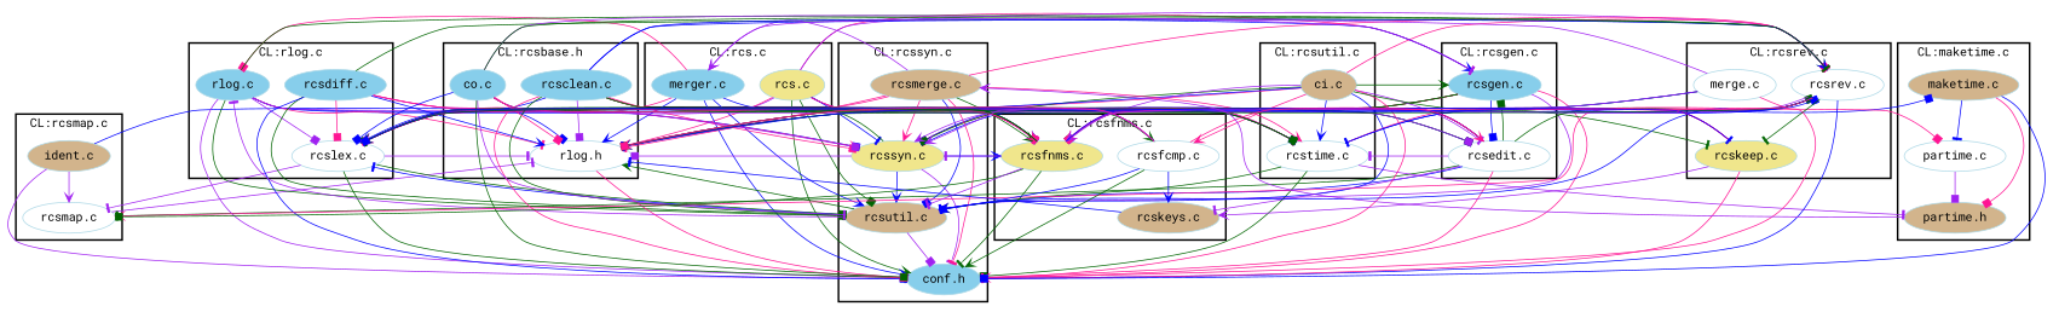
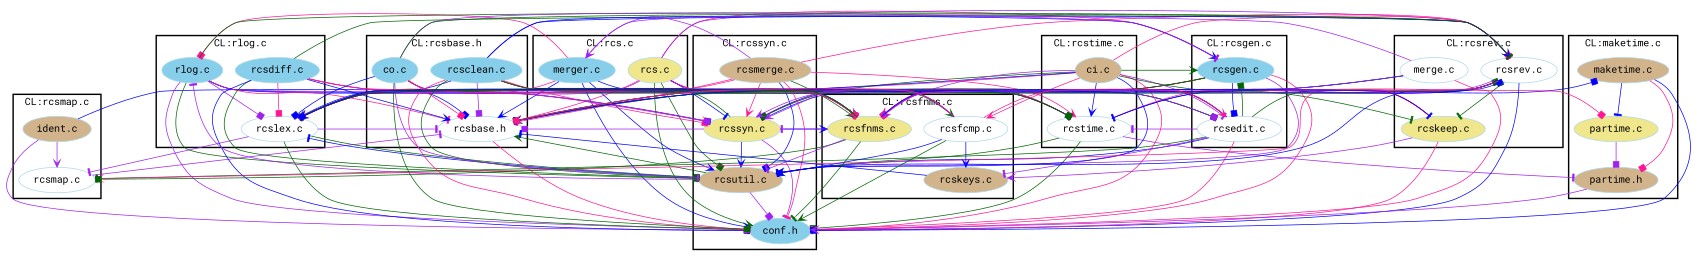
  digraph {
    fontname="Roboto Mono"
    node [color=lightblue fillcolor=white fontcolor=black fontname="Roboto Mono" shape=ellipse style=filled]
    edge [arrowhead=tee color=deeppink font=6 fontname="Roboto Mono"]
    n1 [label="rcsmap.c"]
    n2 [fillcolor=tan label="ident.c"]
    n3 [fillcolor=skyblue label="rcsgen.c"]
    n4 [label="rcsedit.c"]
    n5 [fillcolor=khaki label="rcs.c"]
    n6 [fillcolor=skyblue label="merger.c"]
    n7 [fillcolor=skyblue label="rlog.c"]
    n8 [label="rcslex.c"]
    n9 [fillcolor=skyblue label="rcsdiff.c"]
    n10 [label="rcstime.c"]
    n11 [fillcolor=tan label="ci.c"]
    n12 [fillcolor=khaki label="rcssyn.c"]
    n13 [fillcolor=tan label="rcsutil.c"]
    n14 [fillcolor=skyblue label="conf.h"]
    n15 [fillcolor=tan label="rcsmerge.c"]
-   n16 [label="rlog.h"]
+   n16 [label="rcsbase.h"]
    n17 [fillcolor=skyblue label="rcsclean.c"]
    n18 [fillcolor=skyblue label="co.c"]
    n19 [label="rcsrev.c"]
    n20 [fillcolor=khaki label="rcskeep.c"]
    n21 [label="merge.c"]
    n22 [fillcolor=khaki label="rcsfnms.c"]
    n23 [label="rcsfcmp.c"]
    n24 [fillcolor=tan label="rcskeys.c"]
    n25 [fillcolor=tan label="maketime.c"]
-   n26 [label="partime.c"]
+   n26 [fillcolor=khaki label="partime.c"]
    n27 [fillcolor=tan label="partime.h"]
    subgraph cluster_1 {
      color=black
      label="CL:rcsmap.c"
      style=bold
      n1
      n2
    }
    subgraph cluster_2 {
      color=black
      label="CL:rcsgen.c"
      style=bold
      n3
      n4
    }
    subgraph cluster_3 {
      color=black
      label="CL:rcs.c"
      style=bold
      n5
      n6
    }
    subgraph cluster_4 {
      color=black
      label="CL:rlog.c"
      style=bold
      n7
      n8
      n9
    }
    subgraph cluster_5 {
      color=black
-     label="CL:rcsutil.c"
+     label="CL:rcstime.c"
      style=bold
      n10
      n11
    }
    subgraph cluster_6 {
      color=black
      label="CL:rcssyn.c"
      style=bold
      n12
      n13
      n14
      n15
    }
    subgraph cluster_7 {
      color=black
      label="CL:rcsbase.h"
      style=bold
      n16
      n17
      n18
    }
    subgraph cluster_8 {
      color=black
      label="CL:rcsrev.c"
      style=bold
      n19
      n20
      n21
    }
    subgraph cluster_9 {
      color=black
      label="CL:rcsfnms.c"
      style=bold
      n22
      n23
      n24
    }
    subgraph cluster_10 {
      color=black
      label="CL:maketime.c"
      style=bold
      n25
      n26
      n27
    }
    n1 -> n16 [color=purple]
    n2 -> n1 [arrowhead=vee color=purple]
    n2 -> n14 [color=purple]
    n2 -> n16 [arrowhead=box color=blue]
    n3 -> n4 [arrowhead=box color=blue]
    n3 -> n8 [arrowhead=box]
    n3 -> n12
    n3 -> n13 [arrowhead=vee color=purple]
    n3 -> n14
    n3 -> n16 [arrowhead=vee color=darkgreen]
    n3 -> n22 [arrowhead=box color=darkgreen]
    n4 -> n1 [color=darkgreen]
    n4 -> n3 [arrowhead=box color=darkgreen]
    n4 -> n8 [color=darkgreen]
    n4 -> n10 [color=purple]
    n4 -> n12 [arrowhead=box color=blue]
    n4 -> n13 [color=blue]
    n4 -> n14
    n4 -> n16 [arrowhead=vee color=blue]
    n4 -> n19 [arrowhead=box color=darkgreen]
    n4 -> n22 [arrowhead=vee]
    n4 -> n24 [color=purple]
    n5 -> n3
    n5 -> n4 [arrowhead=box color=blue]
    n5 -> n8 [color=purple]
    n5 -> n10
    n5 -> n12 [color=blue]
    n5 -> n13 [arrowhead=box color=darkgreen]
    n5 -> n14 [arrowhead=vee color=darkgreen]
    n5 -> n16 [arrowhead=vee]
    n5 -> n19 [arrowhead=box color=purple]
    n5 -> n22 [arrowhead=box]
    n6 -> n7 [arrowhead=box]
    n6 -> n8 [arrowhead=box]
    n6 -> n13 [arrowhead=vee color=blue]
    n6 -> n14 [arrowhead=vee color=blue]
    n6 -> n16 [arrowhead=vee color=blue]
    n6 -> n22 [arrowhead=box color=blue]
    n7 -> n8 [arrowhead=box color=purple]
    n7 -> n10 [arrowhead=box color=blue]
    n7 -> n12 [arrowhead=box color=blue]
    n7 -> n13 [arrowhead=box color=darkgreen]
    n7 -> n14 [arrowhead=box color=purple]
    n7 -> n16
    n7 -> n19 [arrowhead=vee color=darkgreen]
    n7 -> n22 [color=purple]
    n8 -> n1 [color=purple]
    n8 -> n13 [arrowhead=box color=darkgreen]
    n8 -> n14 [color=darkgreen]
    n8 -> n16 [color=purple]
    n8 -> n22 [arrowhead=vee color=blue]
    n9 -> n8 [arrowhead=box]
    n9 -> n10 [color=purple]
    n9 -> n12 [arrowhead=vee]
    n9 -> n13 [color=darkgreen]
    n9 -> n14 [arrowhead=box color=blue]
    n9 -> n16 [arrowhead=vee color=blue]
    n9 -> n19 [color=darkgreen]
    n9 -> n22 [arrowhead=box]
    n10 -> n8 [arrowhead=vee color=purple]
    n10 -> n13 [arrowhead=vee color=darkgreen]
    n10 -> n14 [arrowhead=box color=darkgreen]
    n10 -> n16
    n10 -> n25 [arrowhead=box color=blue]
    n10 -> n26 [arrowhead=box]
    n10 -> n27 [color=purple]
    n11 -> n3 [arrowhead=vee color=darkgreen]
    n11 -> n4 [color=purple]
    n11 -> n8 [arrowhead=vee]
    n11 -> n10 [arrowhead=vee color=blue]
    n11 -> n12 [arrowhead=box color=darkgreen]
    n11 -> n13 [arrowhead=vee color=blue]
    n11 -> n14
    n11 -> n16 [color=blue]
    n11 -> n19
    n11 -> n20 [color=darkgreen]
    n11 -> n22 [arrowhead=box color=purple]
    n11 -> n23 [arrowhead=vee]
    n12 -> n8 [color=darkgreen]
    n12 -> n13 [arrowhead=vee color=blue]
    n12 -> n14 [color=purple]
    n12 -> n16 [arrowhead=box color=purple]
    n12 -> n19 [arrowhead=box color=blue]
    n12 -> n22 [arrowhead=vee color=blue]
    n13 -> n7 [color=purple]
    n13 -> n8 [color=blue]
    n13 -> n14 [arrowhead=box color=purple]
    n13 -> n16 [arrowhead=vee color=darkgreen]
    n15 -> n6 [arrowhead=vee color=purple]
    n15 -> n8 [arrowhead=vee]
    n15 -> n10 [arrowhead=vee]
    n15 -> n12 [arrowhead=vee]
    n15 -> n13 [arrowhead=box color=blue]
    n15 -> n14
    n15 -> n16
    n15 -> n19 [arrowhead=box]
    n15 -> n22 [arrowhead=vee color=darkgreen]
    n16 -> n14 [arrowhead=box]
    n17 -> n3 [arrowhead=vee color=blue]
    n17 -> n4 [arrowhead=box color=darkgreen]
    n17 -> n8 [arrowhead=vee color=blue]
    n17 -> n10 [arrowhead=box color=darkgreen]
    n17 -> n12 [arrowhead=box]
    n17 -> n13 [color=darkgreen]
    n17 -> n14 [arrowhead=box]
    n17 -> n16 [arrowhead=box color=purple]
    n17 -> n19 [arrowhead=vee color=blue]
    n17 -> n22
    n17 -> n23 [arrowhead=vee color=darkgreen]
    n18 -> n3 [color=purple]
    n18 -> n4 [arrowhead=box color=purple]
    n18 -> n8 [arrowhead=box color=blue]
    n18 -> n10 [color=darkgreen]
    n18 -> n12 [arrowhead=box color=purple]
    n18 -> n13 [color=purple]
    n18 -> n14 [arrowhead=box color=darkgreen]
    n18 -> n16 [arrowhead=box]
    n18 -> n19 [color=darkgreen]
    n18 -> n22 [arrowhead=vee]
    n19 -> n1 [arrowhead=vee]
    n19 -> n8 [arrowhead=vee color=blue]
    n19 -> n10 [color=blue]
    n19 -> n12 [arrowhead=vee color=purple]
    n19 -> n13 [color=blue]
    n19 -> n14 [arrowhead=box color=blue]
    n19 -> n16 [color=darkgreen]
    n19 -> n20 [color=darkgreen]
    n19 -> n22 [arrowhead=box]
    n20 -> n8 [arrowhead=box]
    n20 -> n14
    n20 -> n16
    n20 -> n22 [arrowhead=vee]
    n20 -> n24 [arrowhead=vee color=purple]
    n21 -> n6 [arrowhead=vee color=purple]
    n21 -> n8 [arrowhead=vee color=darkgreen]
    n21 -> n14 [arrowhead=vee]
    n21 -> n16 [color=blue]
    n21 -> n22 [arrowhead=vee color=purple]
    n22 -> n1 [arrowhead=box color=darkgreen]
    n22 -> n8 [color=darkgreen]
    n22 -> n12 [color=purple]
    n22 -> n13 [color=purple]
    n22 -> n14 [color=darkgreen]
    n22 -> n16 [arrowhead=box color=darkgreen]
    n22 -> n20 [color=blue]
    n23 -> n4 [arrowhead=vee]
    n23 -> n8 [arrowhead=box color=blue]
    n23 -> n12 [arrowhead=vee color=purple]
    n23 -> n13 [arrowhead=box color=blue]
    n23 -> n14 [arrowhead=vee color=darkgreen]
    n23 -> n16 [arrowhead=box]
    n23 -> n24 [arrowhead=vee color=blue]
    n24 -> n16 [color=blue]
    n25 -> n14 [arrowhead=box color=blue]
    n25 -> n26 [color=blue]
    n25 -> n27 [arrowhead=box]
    n26 -> n27 [arrowhead=box color=purple]
-   n27 -> n15 [arrowhead=vee color=purple]
+   n27 -> n14 [arrowhead=vee color=purple]
  }
